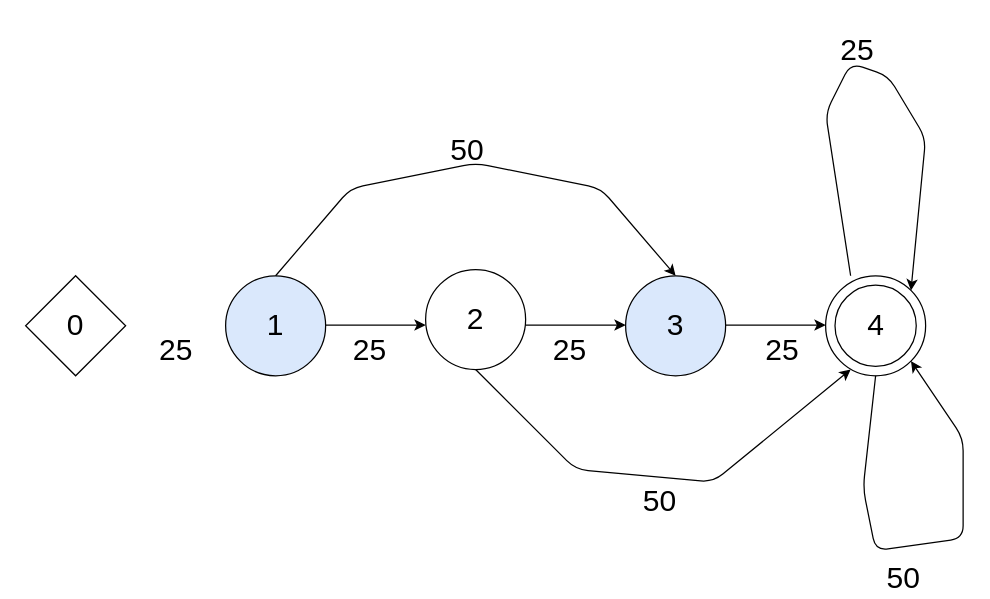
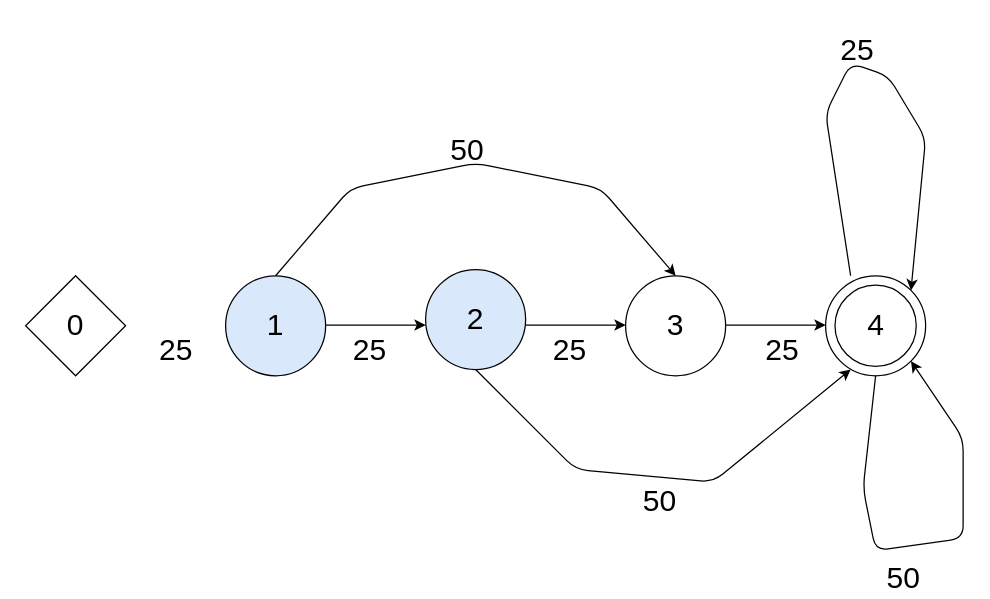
  <mxCell id="0" />
  <mxCell id="1" parent="0" />
- <mxCell id="2" value="&lt;font style=&quot;font-size: 24px;&quot;&gt;2&lt;/font&gt;" style="ellipse;whiteSpace=wrap;html=1;aspect=fixed;" vertex="1" parent="1"><mxGeometry x="340" y="215" width="80" height="80" as="geometry" /></mxCell>
+ <mxCell id="2" value="&lt;font style=&quot;font-size: 24px;&quot;&gt;2&lt;/font&gt;" style="ellipse;whiteSpace=wrap;html=1;aspect=fixed;fillColor=#dae8fc;" vertex="1" parent="1"><mxGeometry x="340" y="215" width="80" height="80" as="geometry" /></mxCell>
  <mxCell id="3" value="&lt;font style=&quot;font-size: 24px;&quot;&gt;0&lt;/font&gt;" style="rhombus;whiteSpace=wrap;html=1;aspect=fixed;" vertex="1" parent="1"><mxGeometry x="20" y="220" width="80" height="80" as="geometry" /></mxCell>
  <mxCell id="4" value="&lt;font style=&quot;font-size: 24px;&quot;&gt;1&lt;/font&gt;" style="ellipse;whiteSpace=wrap;html=1;aspect=fixed;fillColor=#dae8fc;" vertex="1" parent="1"><mxGeometry x="180" y="220" width="80" height="80" as="geometry" /></mxCell>
- <mxCell id="5" value="&lt;font style=&quot;font-size: 24px;&quot;&gt;3&lt;/font&gt;" style="ellipse;whiteSpace=wrap;html=1;aspect=fixed;fillColor=#dae8fc;" vertex="1" parent="1"><mxGeometry x="500" y="220" width="80" height="80" as="geometry" /></mxCell>
+ <mxCell id="5" value="&lt;font style=&quot;font-size: 24px;&quot;&gt;3&lt;/font&gt;" style="ellipse;whiteSpace=wrap;html=1;aspect=fixed;" vertex="1" parent="1"><mxGeometry x="500" y="220" width="80" height="80" as="geometry" /></mxCell>
  <mxCell id="6" value="4" style="ellipse;whiteSpace=wrap;html=1;aspect=fixed;" vertex="1" parent="1"><mxGeometry x="660" y="220" width="80" height="80" as="geometry" /></mxCell>
  <mxCell id="7" value="" style="endArrow=classic;html=1;fontSize=24;exitX=1;exitY=0.5;exitDx=0;exitDy=0;entryX=0;entryY=0.5;entryDx=0;entryDy=0;" edge="1" parent="1"><mxGeometry width="50" height="50" relative="1" as="geometry"><mxPoint x="260" y="259.47" as="sourcePoint" /><mxPoint x="340" y="259.47" as="targetPoint" /></mxGeometry></mxCell>
  <mxCell id="8" value="" style="endArrow=classic;html=1;fontSize=24;exitX=1;exitY=0.5;exitDx=0;exitDy=0;entryX=0;entryY=0.5;entryDx=0;entryDy=0;" edge="1" parent="1"><mxGeometry width="50" height="50" relative="1" as="geometry"><mxPoint x="420" y="259.47" as="sourcePoint" /><mxPoint x="500" y="259.47" as="targetPoint" /></mxGeometry></mxCell>
  <mxCell id="9" value="" style="endArrow=classic;html=1;fontSize=24;exitX=1;exitY=0.5;exitDx=0;exitDy=0;entryX=0;entryY=0.5;entryDx=0;entryDy=0;" edge="1" parent="1"><mxGeometry width="50" height="50" relative="1" as="geometry"><mxPoint x="580" y="259.47" as="sourcePoint" /><mxPoint x="660" y="259.47" as="targetPoint" /></mxGeometry></mxCell>
  <mxCell id="10" value="" style="endArrow=classic;html=1;fontSize=24;entryX=0.5;entryY=0;entryDx=0;entryDy=0;" edge="1" parent="1" target="5"><mxGeometry width="50" height="50" relative="1" as="geometry"><mxPoint x="220" y="220" as="sourcePoint" /><mxPoint x="270" y="170" as="targetPoint" /><Array as="points"><mxPoint x="280" y="150" /><mxPoint x="380" y="130" /><mxPoint x="480" y="150" /></Array></mxGeometry></mxCell>
  <mxCell id="11" value="" style="endArrow=classic;html=1;fontSize=24;exitX=0.5;exitY=1;exitDx=0;exitDy=0;" edge="1" parent="1"><mxGeometry width="50" height="50" relative="1" as="geometry"><mxPoint x="380" y="295" as="sourcePoint" /><mxPoint x="680" y="295" as="targetPoint" /><Array as="points"><mxPoint x="460" y="375" /><mxPoint x="570" y="385" /></Array></mxGeometry></mxCell>
  <mxCell id="12" value="50" style="edgeLabel;html=1;align=center;verticalAlign=middle;resizable=0;points=[];fontSize=24;" vertex="1" connectable="0" parent="11"><mxGeometry x="-0.018" y="-2" relative="1" as="geometry"><mxPoint y="17" as="offset" /></mxGeometry></mxCell>
  <mxCell id="13" value="" style="edgeStyle=none;html=1;exitX=0.5;exitY=1;exitDx=0;exitDy=0;entryX=1;entryY=1;entryDx=0;entryDy=0;" edge="1" parent="1" source="6" target="6"><mxGeometry relative="1" as="geometry"><mxPoint x="750" y="380" as="targetPoint" /><Array as="points"><mxPoint x="690" y="390" /><mxPoint x="700" y="440" /><mxPoint x="770" y="430" /><mxPoint x="770" y="350" /></Array></mxGeometry></mxCell>
  <mxCell id="14" value="4" style="ellipse;whiteSpace=wrap;html=1;aspect=fixed;fontSize=24;" vertex="1" parent="1"><mxGeometry x="667.5" y="227.5" width="65" height="65" as="geometry" /></mxCell>
  <mxCell id="15" value="50" style="text;html=1;align=center;verticalAlign=middle;resizable=0;points=[];autosize=1;strokeColor=none;fillColor=none;fontSize=24;" vertex="1" parent="1"><mxGeometry x="347.5" y="100" width="50" height="40" as="geometry" /></mxCell>
  <mxCell id="16" value="25" style="text;html=1;align=center;verticalAlign=middle;resizable=0;points=[];autosize=1;strokeColor=none;fillColor=none;fontSize=24;" vertex="1" parent="1"><mxGeometry x="115" y="260" width="50" height="40" as="geometry" /></mxCell>
  <mxCell id="17" value="25" style="text;html=1;align=center;verticalAlign=middle;resizable=0;points=[];autosize=1;strokeColor=none;fillColor=none;fontSize=24;" vertex="1" parent="1"><mxGeometry x="270" y="260" width="50" height="40" as="geometry" /></mxCell>
  <mxCell id="18" value="25" style="text;html=1;align=center;verticalAlign=middle;resizable=0;points=[];autosize=1;strokeColor=none;fillColor=none;fontSize=24;" vertex="1" parent="1"><mxGeometry x="430" y="260" width="50" height="40" as="geometry" /></mxCell>
  <mxCell id="19" value="25" style="text;html=1;align=center;verticalAlign=middle;resizable=0;points=[];autosize=1;strokeColor=none;fillColor=none;fontSize=24;" vertex="1" parent="1"><mxGeometry x="600" y="260" width="50" height="40" as="geometry" /></mxCell>
  <mxCell id="20" value="" style="endArrow=classic;html=1;exitX=0.25;exitY=0;exitDx=0;exitDy=0;exitPerimeter=0;entryX=1;entryY=0;entryDx=0;entryDy=0;" edge="1" parent="1" source="6" target="6"><mxGeometry width="50" height="50" relative="1" as="geometry"><mxPoint x="820" y="120" as="sourcePoint" /><mxPoint x="770" y="190" as="targetPoint" /><Array as="points"><mxPoint x="660" y="90" /><mxPoint x="680" y="50" /><mxPoint x="710" y="60" /><mxPoint x="740" y="110" /></Array></mxGeometry></mxCell>
  <mxCell id="21" value="25" style="text;html=1;align=center;verticalAlign=middle;resizable=0;points=[];autosize=1;strokeColor=none;fillColor=none;fontSize=24;" vertex="1" parent="1"><mxGeometry x="660" y="20" width="50" height="40" as="geometry" /></mxCell>
  <mxCell id="22" value="50" style="edgeLabel;html=1;align=center;verticalAlign=middle;resizable=0;points=[];fontSize=24;" vertex="1" connectable="0" parent="1"><mxGeometry x="649.997" y="429.995" as="geometry"><mxPoint x="72" y="32" as="offset" /></mxGeometry></mxCell>
